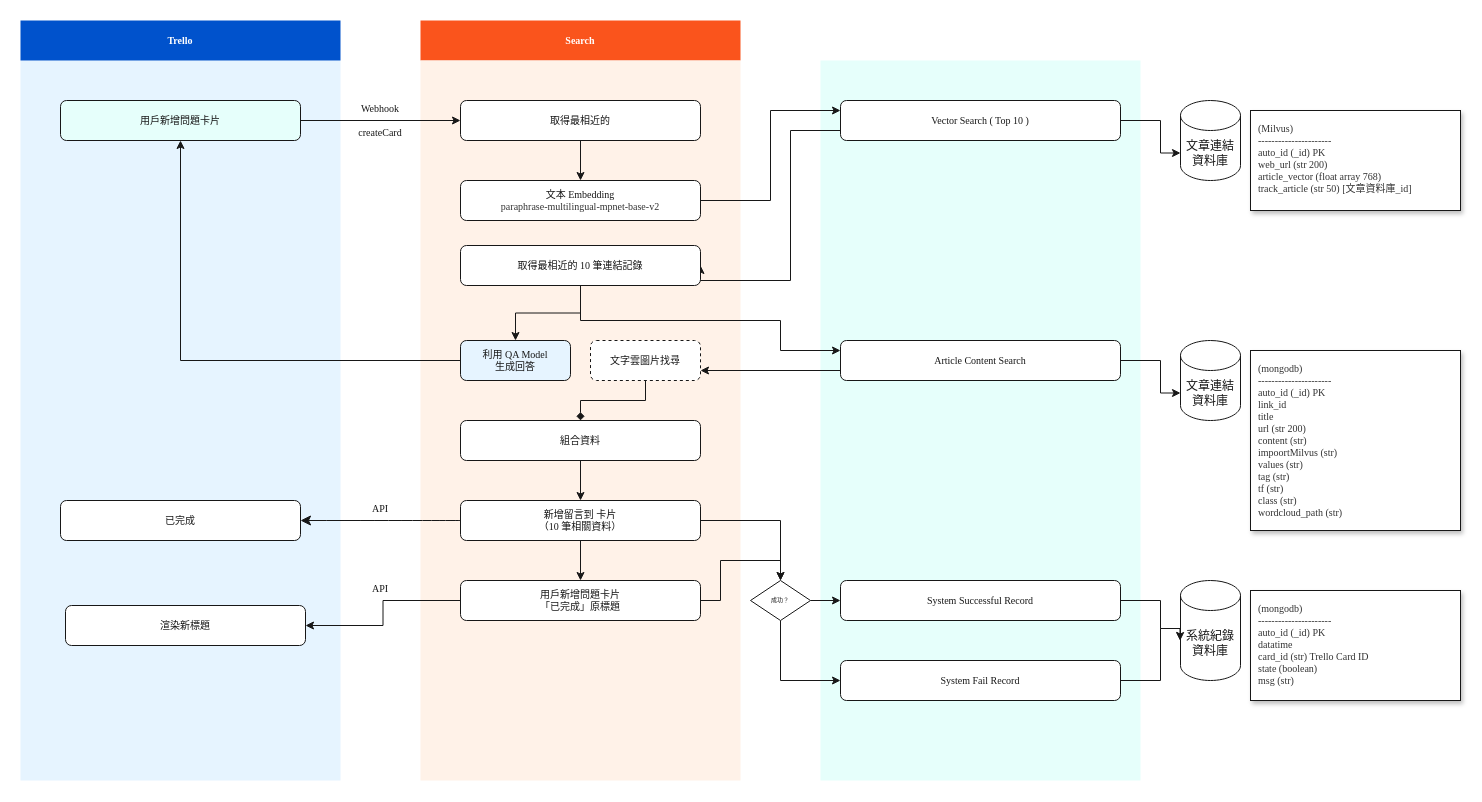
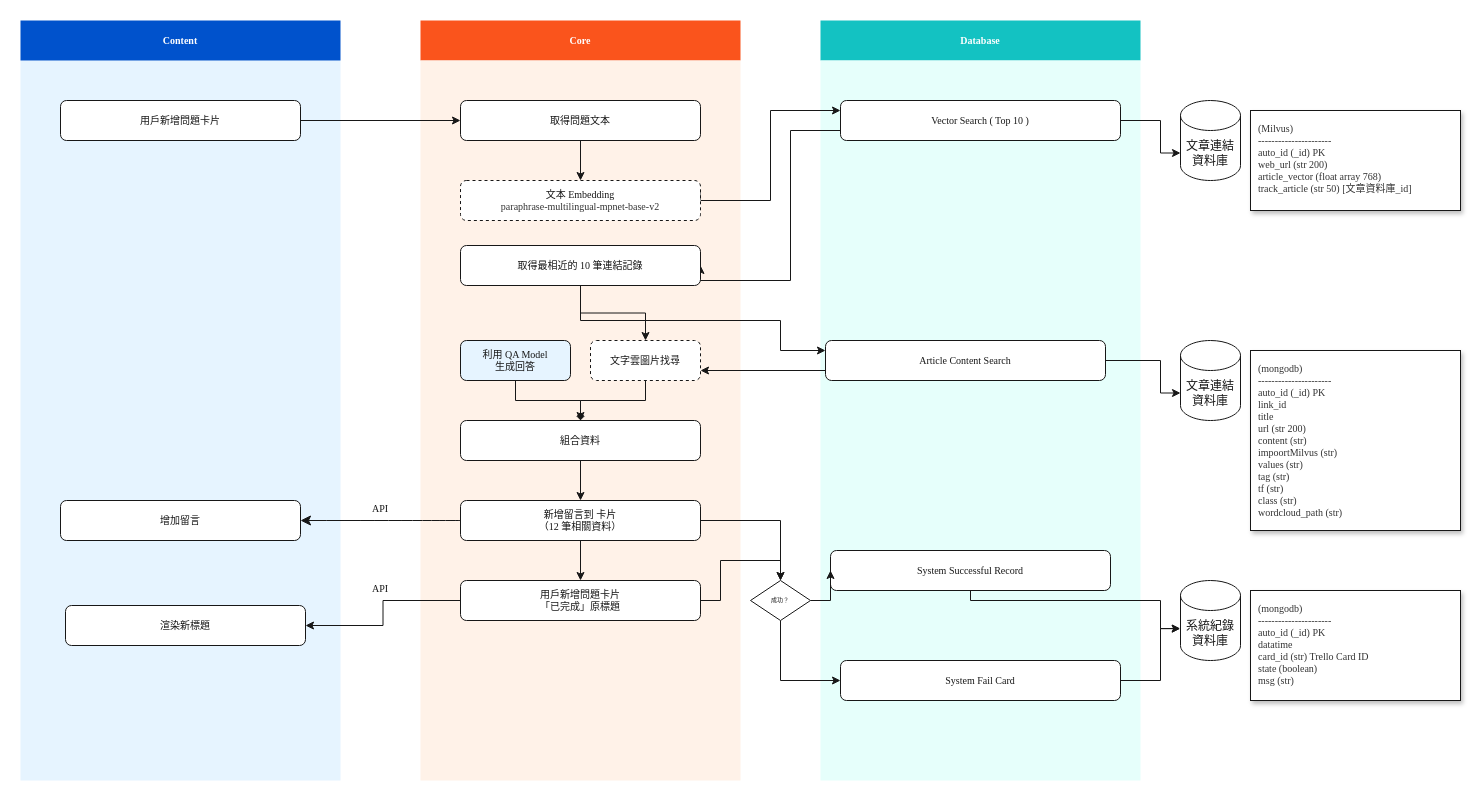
  <mxCell id="0" />
  <mxCell id="1" parent="0" />
  <mxCell id="2" value="" style="rounded=0;whiteSpace=wrap;html=1;fillColor=#e6f4ff;strokeColor=none;fontFamily=Verdana;fontSize=10;" parent="1" vertex="1"><mxGeometry x="20" y="60" width="320" height="720" as="geometry" /></mxCell>
- <mxCell id="3" value="Trello" style="rounded=0;whiteSpace=wrap;html=1;strokeColor=none;fillColor=#0052CC;fontStyle=1;fontColor=#ffffff;fontFamily=Verdana;fontSize=10;" parent="1" vertex="1"><mxGeometry x="20" y="20" width="320" height="40" as="geometry" /></mxCell>
- <mxCell id="4" value="Search" style="rounded=0;whiteSpace=wrap;html=1;strokeColor=none;fillColor=#FA541C;fontStyle=1;fontColor=#FFFFFF;fontFamily=Verdana;fontSize=10;" parent="1" vertex="1"><mxGeometry x="420" y="20" width="320" height="40" as="geometry" /></mxCell>
+ <mxCell id="3" value="Content" style="rounded=0;whiteSpace=wrap;html=1;strokeColor=none;fillColor=#0052CC;fontStyle=1;fontColor=#ffffff;fontFamily=Verdana;fontSize=10;" parent="1" vertex="1"><mxGeometry x="20" y="20" width="320" height="40" as="geometry" /></mxCell>
+ <mxCell id="4" value="Core" style="rounded=0;whiteSpace=wrap;html=1;strokeColor=none;fillColor=#FA541C;fontStyle=1;fontColor=#FFFFFF;fontFamily=Verdana;fontSize=10;" parent="1" vertex="1"><mxGeometry x="420" y="20" width="320" height="40" as="geometry" /></mxCell>
  <mxCell id="5" value="" style="rounded=0;whiteSpace=wrap;html=1;fillColor=#fff2e8;strokeColor=none;fontFamily=Verdana;fontSize=10;" parent="1" vertex="1"><mxGeometry x="420" y="60" width="320" height="720" as="geometry" /></mxCell>
+ <mxCell id="6" value="Database" style="rounded=0;whiteSpace=wrap;html=1;fontStyle=1;fontColor=#FFFFFF;fillColor=#13c2c2;strokeColor=none;fontFamily=Verdana;fontSize=10;" parent="1" vertex="1"><mxGeometry x="820" y="20" width="320" height="40" as="geometry" /></mxCell>
  <mxCell id="7" value="" style="rounded=0;whiteSpace=wrap;html=1;fillColor=#e6fffb;strokeColor=none;fontFamily=Verdana;fontSize=10;" parent="1" vertex="1"><mxGeometry x="820" y="60" width="320" height="720" as="geometry" /></mxCell>
  <mxCell id="8" value="" style="edgeStyle=orthogonalEdgeStyle;rounded=0;orthogonalLoop=1;jettySize=auto;html=1;fontFamily=Verdana;fontSize=10;strokeColor=#171717;" parent="1" source="9" target="11" edge="1"><mxGeometry relative="1" as="geometry" /></mxCell>
- <mxCell id="9" value="用戶新增問題卡片" style="rounded=1;whiteSpace=wrap;html=1;fontFamily=Verdana;fontSize=10;fillColor=#e6fffb;strokeColor=#171717;fontColor=#171717;" parent="1" vertex="1"><mxGeometry x="60" y="100" width="240" height="40" as="geometry" /></mxCell>
+ <mxCell id="9" value="用戶新增問題卡片" style="rounded=1;whiteSpace=wrap;html=1;fontFamily=Verdana;fontSize=10;fillColor=#FFFFFF;strokeColor=#171717;fontColor=#171717;" parent="1" vertex="1"><mxGeometry x="60" y="100" width="240" height="40" as="geometry" /></mxCell>
  <mxCell id="10" style="edgeStyle=orthogonalEdgeStyle;rounded=0;orthogonalLoop=1;jettySize=auto;html=1;fontFamily=Verdana;fontSize=10;strokeColor=#171717;" parent="1" source="11" target="13" edge="1"><mxGeometry relative="1" as="geometry" /></mxCell>
- <mxCell id="11" value="取得最相近的" style="whiteSpace=wrap;html=1;rounded=1;fontFamily=Verdana;fontSize=10;fillColor=#FFFFFF;strokeColor=#171717;fontColor=#171717;" parent="1" vertex="1"><mxGeometry x="460" y="100" width="240" height="40" as="geometry" /></mxCell>
+ <mxCell id="11" value="取得問題文本" style="whiteSpace=wrap;html=1;rounded=1;fontFamily=Verdana;fontSize=10;fillColor=#FFFFFF;strokeColor=#171717;fontColor=#171717;" parent="1" vertex="1"><mxGeometry x="460" y="100" width="240" height="40" as="geometry" /></mxCell>
  <mxCell id="12" style="edgeStyle=orthogonalEdgeStyle;rounded=0;orthogonalLoop=1;jettySize=auto;html=1;entryX=0;entryY=0.25;entryDx=0;entryDy=0;exitX=1;exitY=0.25;exitDx=0;exitDy=0;fontFamily=Verdana;fontSize=10;strokeColor=#171717;" parent="1" source="13" target="32" edge="1"><mxGeometry relative="1" as="geometry"><Array as="points"><mxPoint x="700" y="200" /><mxPoint x="770" y="200" /><mxPoint x="770" y="110" /></Array></mxGeometry></mxCell>
- <mxCell id="13" value="文本 Embedding&lt;br style=&quot;font-size: 10px;&quot;&gt;&lt;font color=&quot;#333333&quot; style=&quot;font-size: 10px;&quot;&gt;paraphrase-multilingual-mpnet-base-v2&lt;/font&gt;" style="whiteSpace=wrap;html=1;rounded=1;fontFamily=Verdana;fontSize=10;fillColor=#FFFFFF;strokeColor=#171717;fontColor=#171717;" parent="1" vertex="1"><mxGeometry x="460" y="180" width="240" height="40" as="geometry" /></mxCell>
+ <mxCell id="13" value="文本 Embedding&lt;br style=&quot;font-size: 10px;&quot;&gt;&lt;font color=&quot;#333333&quot; style=&quot;font-size: 10px;&quot;&gt;paraphrase-multilingual-mpnet-base-v2&lt;/font&gt;" style="whiteSpace=wrap;html=1;rounded=1;fontFamily=Verdana;fontSize=10;fillColor=#FFFFFF;strokeColor=#171717;fontColor=#171717;dashed=1;" parent="1" vertex="1"><mxGeometry x="460" y="180" width="240" height="40" as="geometry" /></mxCell>
  <mxCell id="14" style="edgeStyle=orthogonalEdgeStyle;rounded=0;orthogonalLoop=1;jettySize=auto;html=1;entryX=1;entryY=0.5;entryDx=0;entryDy=0;exitX=0;exitY=0.75;exitDx=0;exitDy=0;fontFamily=Verdana;fontSize=10;strokeColor=#171717;" parent="1" source="32" target="16" edge="1"><mxGeometry relative="1" as="geometry"><mxPoint x="900" y="220" as="sourcePoint" /><Array as="points"><mxPoint x="790" y="130" /><mxPoint x="790" y="280" /></Array></mxGeometry></mxCell>
- <mxCell id="15" style="edgeStyle=orthogonalEdgeStyle;rounded=0;orthogonalLoop=1;jettySize=auto;html=1;fontFamily=Verdana;fontSize=10;strokeColor=#171717;" parent="1" source="16" target="18" edge="1"><mxGeometry relative="1" as="geometry" /></mxCell>
+ <mxCell id="15" style="edgeStyle=orthogonalEdgeStyle;rounded=0;orthogonalLoop=1;jettySize=auto;html=1;fontFamily=Verdana;fontSize=10;strokeColor=#171717;" parent="1" source="16" target="21" edge="1"><mxGeometry relative="1" as="geometry" /></mxCell>
  <mxCell id="16" value="取得最相近的 10 筆連結記錄" style="whiteSpace=wrap;html=1;rounded=1;fontFamily=Verdana;fontSize=10;fillColor=#FFFFFF;strokeColor=#171717;fontColor=#171717;" parent="1" vertex="1"><mxGeometry x="460" y="245" width="240" height="40" as="geometry" /></mxCell>
- <mxCell id="17" style="edgeStyle=orthogonalEdgeStyle;rounded=0;orthogonalLoop=1;jettySize=auto;html=1;fontFamily=Verdana;fontSize=10;strokeColor=#171717;" parent="1" source="18" target="9" edge="1"><mxGeometry relative="1" as="geometry" /></mxCell>
+ <mxCell id="17" style="edgeStyle=orthogonalEdgeStyle;rounded=0;orthogonalLoop=1;jettySize=auto;html=1;fontFamily=Verdana;fontSize=10;strokeColor=#171717;" parent="1" source="18" target="23" edge="1"><mxGeometry relative="1" as="geometry" /></mxCell>
  <mxCell id="18" value="利用 QA Model &lt;br style=&quot;font-size: 10px;&quot;&gt;生成回答" style="whiteSpace=wrap;html=1;rounded=1;fontFamily=Verdana;fontSize=10;fillColor=#e6f4ff;strokeColor=#171717;fontColor=#171717;" parent="1" vertex="1"><mxGeometry x="460" y="340" width="110" height="40" as="geometry" /></mxCell>
  <mxCell id="19" style="edgeStyle=orthogonalEdgeStyle;rounded=0;orthogonalLoop=1;jettySize=auto;html=1;entryX=0.5;entryY=0;entryDx=0;entryDy=0;fontFamily=Verdana;fontSize=10;strokeColor=#171717;endArrow=diamond;" parent="1" source="21" target="23" edge="1"><mxGeometry relative="1" as="geometry" /></mxCell>
  <mxCell id="20" style="edgeStyle=orthogonalEdgeStyle;rounded=0;orthogonalLoop=1;jettySize=auto;html=1;entryX=0;entryY=0.25;entryDx=0;entryDy=0;strokeColor=#171717;" parent="1" source="16" target="41" edge="1"><mxGeometry relative="1" as="geometry"><Array as="points"><mxPoint x="580" y="320" /><mxPoint x="780" y="320" /><mxPoint x="780" y="350" /></Array></mxGeometry></mxCell>
  <mxCell id="21" value="文字雲圖片找尋" style="whiteSpace=wrap;html=1;rounded=1;fontFamily=Verdana;fontSize=10;fillColor=#FFFFFF;strokeColor=#171717;fontColor=#171717;dashed=1;" parent="1" vertex="1"><mxGeometry x="590" y="340" width="110" height="40" as="geometry" /></mxCell>
  <mxCell id="22" style="edgeStyle=orthogonalEdgeStyle;rounded=0;orthogonalLoop=1;jettySize=auto;html=1;entryX=0.5;entryY=0;entryDx=0;entryDy=0;fontFamily=Verdana;fontSize=10;strokeColor=#171717;" parent="1" source="23" target="27" edge="1"><mxGeometry relative="1" as="geometry" /></mxCell>
  <mxCell id="23" value="組合資料" style="whiteSpace=wrap;html=1;rounded=1;fontFamily=Verdana;fontSize=10;fillColor=#FFFFFF;strokeColor=#171717;fontColor=#171717;" parent="1" vertex="1"><mxGeometry x="460" y="420" width="240" height="40" as="geometry" /></mxCell>
  <mxCell id="24" style="edgeStyle=orthogonalEdgeStyle;rounded=0;orthogonalLoop=1;jettySize=auto;html=1;fontFamily=Verdana;fontSize=10;strokeColor=#171717;" parent="1" source="27" target="30" edge="1"><mxGeometry relative="1" as="geometry" /></mxCell>
  <mxCell id="25" style="edgeStyle=none;curved=1;rounded=0;orthogonalLoop=1;jettySize=auto;html=1;entryX=1;entryY=0.5;entryDx=0;entryDy=0;fontSize=12;startSize=8;endSize=8;strokeColor=#171717;" parent="1" source="27" target="37" edge="1"><mxGeometry relative="1" as="geometry" /></mxCell>
  <mxCell id="26" style="edgeStyle=orthogonalEdgeStyle;rounded=0;orthogonalLoop=1;jettySize=auto;html=1;strokeColor=#171717;" parent="1" source="27" target="53" edge="1"><mxGeometry relative="1" as="geometry" /></mxCell>
- <mxCell id="27" value="新增留言到 卡片&lt;br style=&quot;font-size: 10px;&quot;&gt;（10 筆相關資料）" style="whiteSpace=wrap;html=1;rounded=1;fontFamily=Verdana;fontSize=10;fillColor=#FFFFFF;strokeColor=#171717;fontColor=#171717;" parent="1" vertex="1"><mxGeometry x="460" y="500" width="240" height="40" as="geometry" /></mxCell>
+ <mxCell id="27" value="新增留言到 卡片&lt;br style=&quot;font-size: 10px;&quot;&gt;（12 筆相關資料）" style="whiteSpace=wrap;html=1;rounded=1;fontFamily=Verdana;fontSize=10;fillColor=#FFFFFF;strokeColor=#171717;fontColor=#171717;" parent="1" vertex="1"><mxGeometry x="460" y="500" width="240" height="40" as="geometry" /></mxCell>
  <mxCell id="28" style="edgeStyle=orthogonalEdgeStyle;rounded=0;orthogonalLoop=1;jettySize=auto;html=1;fontFamily=Verdana;fontSize=10;strokeColor=#171717;" parent="1" source="30" target="35" edge="1"><mxGeometry relative="1" as="geometry" /></mxCell>
  <mxCell id="29" style="edgeStyle=orthogonalEdgeStyle;rounded=0;orthogonalLoop=1;jettySize=auto;html=1;entryX=0.5;entryY=0;entryDx=0;entryDy=0;strokeColor=#171717;" parent="1" source="30" target="53" edge="1"><mxGeometry relative="1" as="geometry"><Array as="points"><mxPoint x="720" y="600" /><mxPoint x="720" y="560" /><mxPoint x="780" y="560" /></Array></mxGeometry></mxCell>
  <mxCell id="30" value="用戶新增問題卡片&lt;br style=&quot;font-size: 10px;&quot;&gt;「已完成」原標題" style="whiteSpace=wrap;html=1;rounded=1;fontFamily=Verdana;fontSize=10;fillColor=#FFFFFF;strokeColor=#171717;fontColor=#171717;" parent="1" vertex="1"><mxGeometry x="460" y="580" width="240" height="40" as="geometry" /></mxCell>
  <mxCell id="31" style="edgeStyle=orthogonalEdgeStyle;rounded=0;orthogonalLoop=1;jettySize=auto;html=1;entryX=0;entryY=0;entryDx=0;entryDy=52.5;entryPerimeter=0;strokeColor=#171717;" parent="1" source="32" target="43" edge="1"><mxGeometry relative="1" as="geometry"><Array as="points"><mxPoint x="1160" y="120" /><mxPoint x="1160" y="153" /></Array></mxGeometry></mxCell>
  <mxCell id="32" value="Vector Search ( Top 10 )" style="whiteSpace=wrap;html=1;rounded=1;fontFamily=Verdana;fontSize=10;fillColor=#FFFFFF;strokeColor=#171717;fontColor=#171717;" parent="1" vertex="1"><mxGeometry x="840" y="100" width="280" height="40" as="geometry" /></mxCell>
  <mxCell id="33" value="(Milvus)&lt;br&gt;----------------------&lt;br&gt;auto_id&lt;font&gt; (_id) PK&lt;/font&gt;&lt;br&gt;web_url&lt;font&gt; (str 200)&lt;/font&gt;&lt;br&gt;article_vector&lt;font&gt; (float array 768)&lt;/font&gt;&lt;br&gt;track_article&lt;font&gt; (str 50) [文章資料庫_id]&lt;br&gt;&lt;/font&gt;" style="whiteSpace=wrap;html=1;rounded=0;fontFamily=Verdana;fontSize=10;align=left;spacingLeft=8;spacing=0;spacingTop=8;verticalAlign=top;shadow=1;fillColor=#FFFFFF;fontColor=#333333;strokeColor=#171717;" parent="1" vertex="1"><mxGeometry x="1250" y="110" width="210" height="100" as="geometry" /></mxCell>
- <mxCell id="34" value="Webhook&lt;br&gt;&lt;br&gt;createCard" style="text;html=1;align=center;verticalAlign=middle;whiteSpace=wrap;rounded=0;fontFamily=Verdana;fontSize=10;fontColor=#171717;" parent="1" vertex="1"><mxGeometry x="350" y="105" width="60" height="30" as="geometry" /></mxCell>
  <mxCell id="35" value="渲染新標題" style="whiteSpace=wrap;html=1;rounded=1;fontFamily=Verdana;fontSize=10;fillColor=#FFFFFF;strokeColor=#171717;fontColor=#171717;" parent="1" vertex="1"><mxGeometry x="65" y="605" width="240" height="40" as="geometry" /></mxCell>
  <mxCell id="36" value="API&lt;br&gt;&lt;br&gt;&amp;nbsp;" style="text;html=1;strokeColor=none;fillColor=none;align=center;verticalAlign=middle;whiteSpace=wrap;rounded=0;fontFamily=Verdana;fontSize=10;fontColor=#171717;" parent="1" vertex="1"><mxGeometry x="350" y="585" width="60" height="30" as="geometry" /></mxCell>
- <mxCell id="37" value="已完成" style="whiteSpace=wrap;html=1;rounded=1;fontFamily=Verdana;fontSize=10;fillColor=#FFFFFF;strokeColor=#171717;fontColor=#171717;" parent="1" vertex="1"><mxGeometry x="60" y="500" width="240" height="40" as="geometry" /></mxCell>
+ <mxCell id="37" value="增加留言" style="whiteSpace=wrap;html=1;rounded=1;fontFamily=Verdana;fontSize=10;fillColor=#FFFFFF;strokeColor=#171717;fontColor=#171717;" parent="1" vertex="1"><mxGeometry x="60" y="500" width="240" height="40" as="geometry" /></mxCell>
  <mxCell id="38" value="(mongodb)&lt;br&gt;----------------------&lt;br&gt;auto_id&lt;font&gt; (_id) PK&lt;br&gt;&lt;/font&gt;link_id&lt;br&gt;title&lt;br&gt;url&lt;font&gt; (str 200)&lt;/font&gt;&lt;br&gt;content&amp;nbsp;&lt;font&gt;(str)&lt;/font&gt;&lt;br&gt;impoortMilvus&amp;nbsp;&lt;font&gt;(str)&lt;/font&gt;&lt;br&gt;values&amp;nbsp;&lt;font&gt;(str)&lt;/font&gt;&lt;br&gt;tag&amp;nbsp;&lt;font&gt;(str)&lt;/font&gt;&lt;br&gt;tf&amp;nbsp;&lt;font&gt;(str)&lt;/font&gt;&lt;br&gt;class&amp;nbsp;&lt;font&gt;(str)&lt;/font&gt;&lt;br&gt;wordcloud_path&lt;font style=&quot;border-color: var(--border-color);&quot;&gt;&amp;nbsp;(str)&lt;/font&gt;&lt;font&gt;&lt;br&gt;&lt;/font&gt;" style="whiteSpace=wrap;html=1;rounded=0;fontFamily=Verdana;fontSize=10;spacingLeft=8;align=left;verticalAlign=top;spacingTop=8;spacing=0;glass=0;shadow=1;fillColor=#FFFFFF;fontColor=#333333;strokeColor=#171717;" parent="1" vertex="1"><mxGeometry x="1250" y="350" width="210" height="180" as="geometry" /></mxCell>
  <mxCell id="39" style="edgeStyle=orthogonalEdgeStyle;rounded=0;orthogonalLoop=1;jettySize=auto;html=1;entryX=0;entryY=0;entryDx=0;entryDy=52.5;entryPerimeter=0;strokeColor=#171717;" parent="1" source="41" target="44" edge="1"><mxGeometry relative="1" as="geometry"><Array as="points"><mxPoint x="1160" y="360" /><mxPoint x="1160" y="392" /></Array></mxGeometry></mxCell>
  <mxCell id="40" style="edgeStyle=orthogonalEdgeStyle;rounded=0;orthogonalLoop=1;jettySize=auto;html=1;entryX=1;entryY=0.75;entryDx=0;entryDy=0;exitX=0;exitY=0.75;exitDx=0;exitDy=0;strokeColor=#171717;" parent="1" source="41" target="21" edge="1"><mxGeometry relative="1" as="geometry" /></mxCell>
- <mxCell id="41" value="Article Content Search" style="whiteSpace=wrap;html=1;rounded=1;fontFamily=Verdana;fontSize=10;fillColor=#FFFFFF;strokeColor=#171717;fontColor=#171717;" parent="1" vertex="1"><mxGeometry x="840" y="340" width="280" height="40" as="geometry" /></mxCell>
+ <mxCell id="41" value="Article Content Search" style="whiteSpace=wrap;html=1;rounded=1;fontFamily=Verdana;fontSize=10;fillColor=#FFFFFF;strokeColor=#171717;fontColor=#171717;" parent="1" vertex="1"><mxGeometry x="825" y="340" width="280" height="40" as="geometry" /></mxCell>
  <mxCell id="42" value="API&lt;br&gt;&lt;br&gt;&amp;nbsp;" style="text;html=1;strokeColor=none;fillColor=none;align=center;verticalAlign=middle;whiteSpace=wrap;rounded=0;fontFamily=Verdana;fontSize=10;rotation=0;fontColor=#171717;" parent="1" vertex="1"><mxGeometry x="345" y="505" width="70" height="30" as="geometry" /></mxCell>
  <mxCell id="43" value="文章連結資料庫" style="shape=cylinder3;whiteSpace=wrap;html=1;boundedLbl=1;backgroundOutline=1;size=15;fillColor=#FFFFFF;strokeColor=#171717;fontColor=#171717;" parent="1" vertex="1"><mxGeometry x="1180" y="100" width="60" height="80" as="geometry" /></mxCell>
  <mxCell id="44" value="文章連結資料庫" style="shape=cylinder3;whiteSpace=wrap;html=1;boundedLbl=1;backgroundOutline=1;size=15;fillColor=#FFFFFF;strokeColor=#171717;fontColor=#171717;" parent="1" vertex="1"><mxGeometry x="1180" y="340" width="60" height="80" as="geometry" /></mxCell>
  <mxCell id="45" style="edgeStyle=orthogonalEdgeStyle;rounded=0;orthogonalLoop=1;jettySize=auto;html=1;entryX=-0.005;entryY=0.602;entryDx=0;entryDy=0;entryPerimeter=0;strokeColor=#171717;" parent="1" source="46" target="47" edge="1"><mxGeometry relative="1" as="geometry"><Array as="points"><mxPoint x="1160" y="600" /><mxPoint x="1160" y="628" /></Array></mxGeometry></mxCell>
- <mxCell id="46" value="System Successful Record" style="whiteSpace=wrap;html=1;rounded=1;fontFamily=Verdana;fontSize=10;fillColor=#FFFFFF;strokeColor=#171717;fontColor=#171717;" parent="1" vertex="1"><mxGeometry x="840" y="580" width="280" height="40" as="geometry" /></mxCell>
- <mxCell id="47" value="系統紀錄資料庫" style="shape=cylinder3;whiteSpace=wrap;html=1;boundedLbl=1;backgroundOutline=1;size=15;fillColor=#FFFFFF;strokeColor=#171717;fontColor=#171717;" parent="1" vertex="1"><mxGeometry x="1180" y="580" width="60" height="100" as="geometry" /></mxCell>
+ <mxCell id="46" value="System Successful Record" style="whiteSpace=wrap;html=1;rounded=1;fontFamily=Verdana;fontSize=10;fillColor=#FFFFFF;strokeColor=#171717;fontColor=#171717;" parent="1" vertex="1"><mxGeometry x="830" y="550" width="280" height="40" as="geometry" /></mxCell>
+ <mxCell id="47" value="系統紀錄資料庫" style="shape=cylinder3;whiteSpace=wrap;html=1;boundedLbl=1;backgroundOutline=1;size=15;fillColor=#FFFFFF;strokeColor=#171717;fontColor=#171717;" parent="1" vertex="1"><mxGeometry x="1180" y="580" width="60" height="80" as="geometry" /></mxCell>
  <mxCell id="48" value="(mongodb)&lt;br&gt;----------------------&lt;br&gt;auto_id&lt;font&gt; (_id) PK&lt;/font&gt;&lt;br&gt;datatime&lt;br&gt;card_id&lt;font&gt; (str) Trello Card ID&lt;br&gt;&lt;/font&gt;state&lt;font&gt; (boolean)&lt;/font&gt;&lt;br&gt;msg&lt;font&gt; (str)&lt;br&gt;&lt;br&gt;&lt;/font&gt;" style="whiteSpace=wrap;html=1;rounded=0;fontFamily=Verdana;fontSize=10;spacingLeft=8;align=left;verticalAlign=top;spacingTop=8;spacing=0;glass=0;shadow=1;fillColor=#FFFFFF;fontColor=#333333;strokeColor=#171717;" parent="1" vertex="1"><mxGeometry x="1250" y="590" width="210" height="110" as="geometry" /></mxCell>
  <mxCell id="49" style="edgeStyle=orthogonalEdgeStyle;rounded=0;orthogonalLoop=1;jettySize=auto;html=1;entryX=-0.005;entryY=0.6;entryDx=0;entryDy=0;entryPerimeter=0;strokeColor=#171717;" parent="1" source="50" target="47" edge="1"><mxGeometry relative="1" as="geometry"><mxPoint x="1170" y="630" as="targetPoint" /><Array as="points"><mxPoint x="1160" y="680" /><mxPoint x="1160" y="628" /></Array></mxGeometry></mxCell>
- <mxCell id="50" value="System Fail Record" style="whiteSpace=wrap;html=1;rounded=1;fontFamily=Verdana;fontSize=10;fillColor=#FFFFFF;strokeColor=#171717;fontColor=#171717;" parent="1" vertex="1"><mxGeometry x="840" y="660" width="280" height="40" as="geometry" /></mxCell>
+ <mxCell id="50" value="System Fail Card" style="whiteSpace=wrap;html=1;rounded=1;fontFamily=Verdana;fontSize=10;fillColor=#FFFFFF;strokeColor=#171717;fontColor=#171717;" parent="1" vertex="1"><mxGeometry x="840" y="660" width="280" height="40" as="geometry" /></mxCell>
  <mxCell id="51" style="edgeStyle=orthogonalEdgeStyle;rounded=0;orthogonalLoop=1;jettySize=auto;html=1;entryX=0;entryY=0.5;entryDx=0;entryDy=0;strokeColor=#171717;" parent="1" source="53" target="46" edge="1"><mxGeometry relative="1" as="geometry" /></mxCell>
  <mxCell id="52" style="edgeStyle=orthogonalEdgeStyle;rounded=0;orthogonalLoop=1;jettySize=auto;html=1;entryX=0;entryY=0.5;entryDx=0;entryDy=0;strokeColor=#171717;" parent="1" source="53" target="50" edge="1"><mxGeometry relative="1" as="geometry"><Array as="points"><mxPoint x="780" y="680" /></Array></mxGeometry></mxCell>
  <mxCell id="53" value="成功？" style="rhombus;whiteSpace=wrap;html=1;fontSize=6;fillColor=#FFFFFF;strokeColor=#171717;fontColor=#171717;" parent="1" vertex="1"><mxGeometry x="750" y="580" width="60" height="40" as="geometry" /></mxCell>
